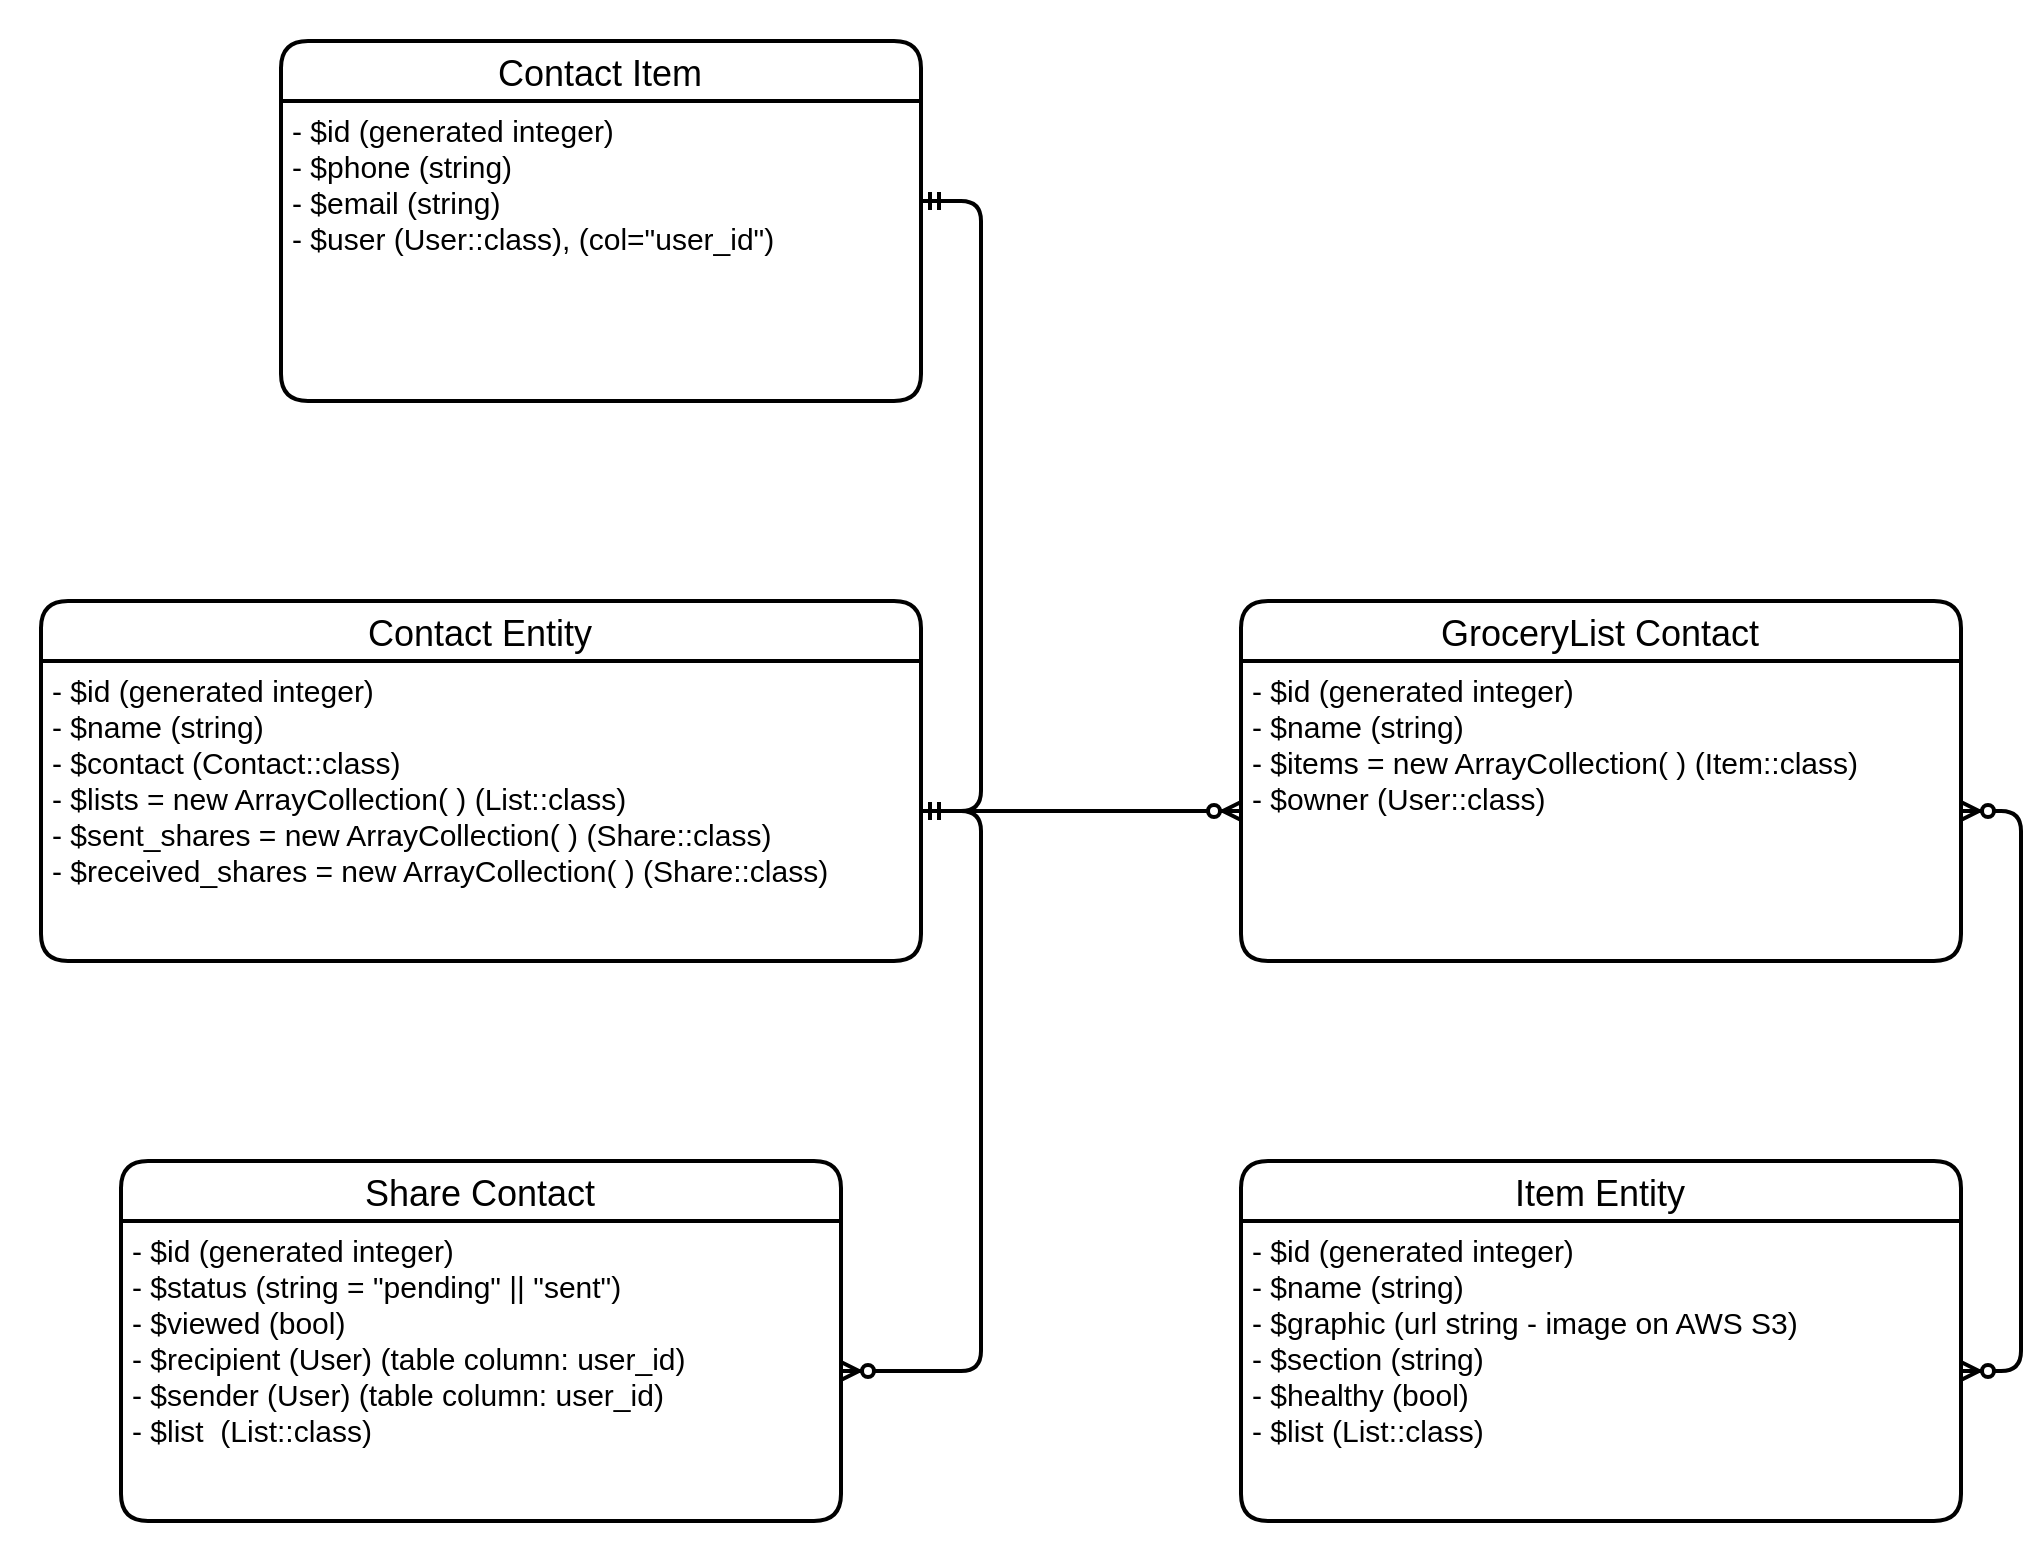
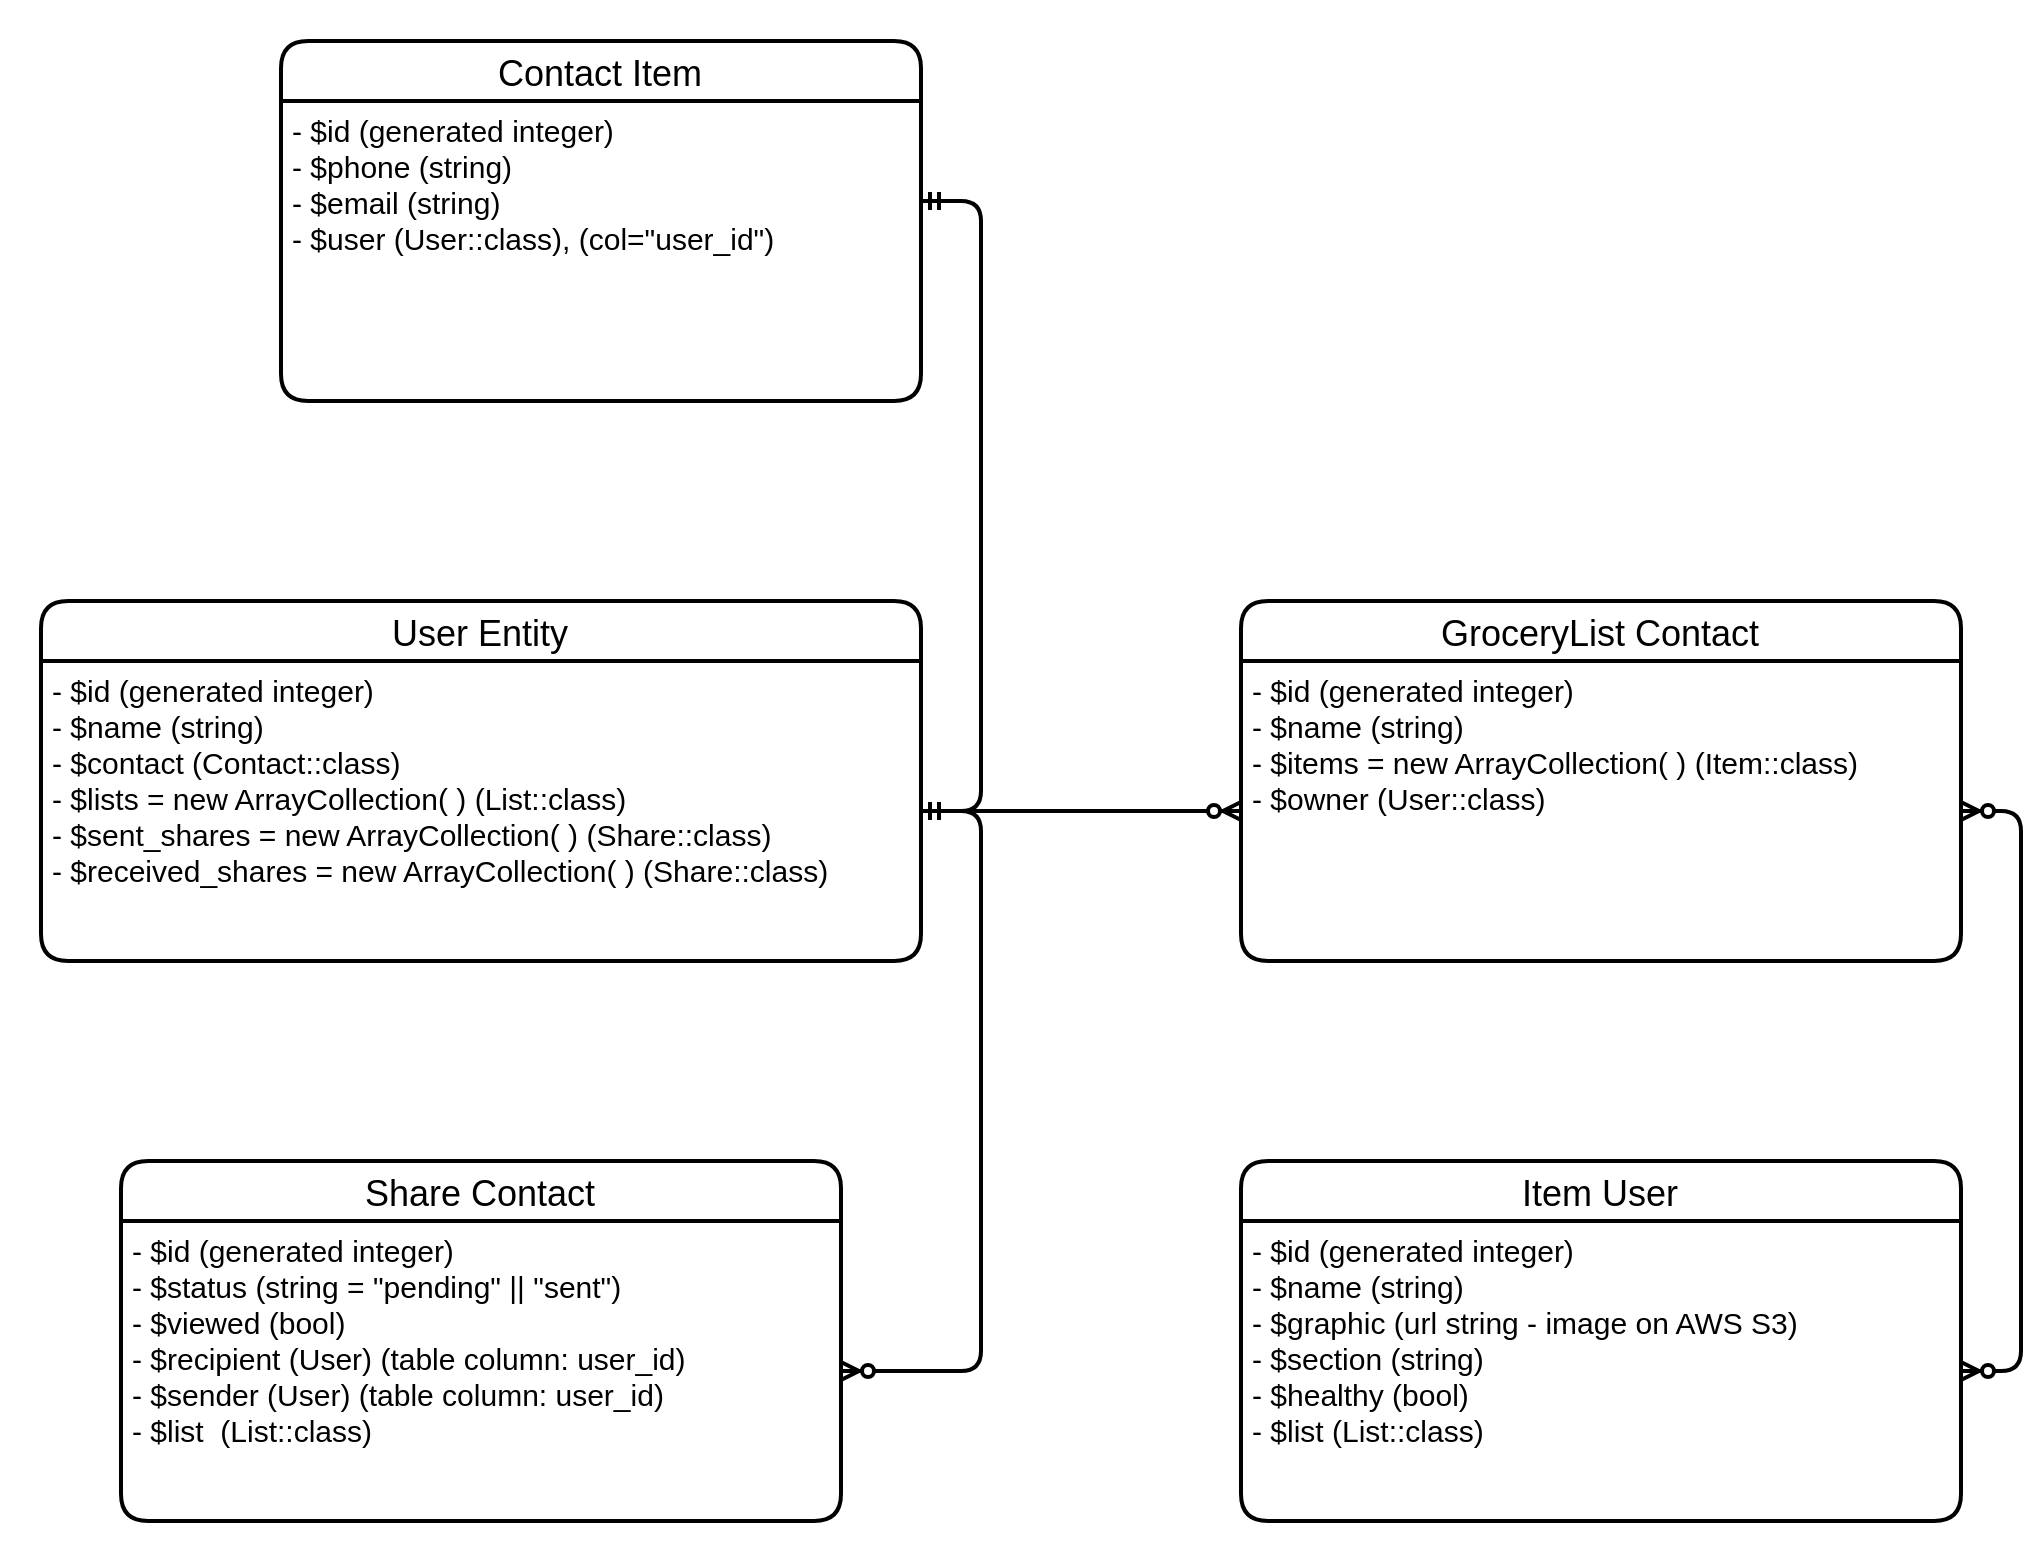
  <mxCell id="0" />
  <mxCell id="1" parent="0" />
- <mxCell id="2" value="Contact Entity" style="swimlane;childLayout=stackLayout;horizontal=1;startSize=30;horizontalStack=0;rounded=1;fontSize=18;fontStyle=0;strokeWidth=2;resizeParent=0;resizeLast=1;shadow=0;dashed=0;align=center;" parent="1" vertex="1"><mxGeometry y="300" width="440" height="180" as="geometry" x="20" /></mxCell>
+ <mxCell id="2" value="User Entity" style="swimlane;childLayout=stackLayout;horizontal=1;startSize=30;horizontalStack=0;rounded=1;fontSize=18;fontStyle=0;strokeWidth=2;resizeParent=0;resizeLast=1;shadow=0;dashed=0;align=center;" parent="1" vertex="1"><mxGeometry y="300" width="440" height="180" as="geometry" x="20" /></mxCell>
  <mxCell id="3" value="- $id (generated integer)&#10;- $name (string)&#10;- $contact (Contact::class)&#10;- $lists = new ArrayCollection( ) (List::class)&#10;- $sent_shares = new ArrayCollection( ) (Share::class)&#10;- $received_shares = new ArrayCollection( ) (Share::class)&#10;&#10;" style="align=left;strokeColor=none;fillColor=none;spacingLeft=4;fontSize=15;verticalAlign=top;resizable=0;rotatable=0;part=1;spacingTop=0;" parent="2" vertex="1"><mxGeometry y="30" width="440" height="150" as="geometry" /></mxCell>
  <mxCell id="4" value="GroceryList Contact" style="swimlane;childLayout=stackLayout;horizontal=1;startSize=30;horizontalStack=0;rounded=1;fontSize=18;fontStyle=0;strokeWidth=2;resizeParent=0;resizeLast=1;shadow=0;dashed=0;align=center;" parent="1" vertex="1"><mxGeometry x="620" y="300" width="360" height="180" as="geometry" /></mxCell>
  <mxCell id="5" value="- $id (generated integer)&#10;- $name (string)&#10;- $items = new ArrayCollection( ) (Item::class)&#10;- $owner (User::class)&#10;" style="align=left;strokeColor=none;fillColor=none;spacingLeft=4;fontSize=15;verticalAlign=top;resizable=0;rotatable=0;part=1;spacingTop=0;" parent="4" vertex="1"><mxGeometry y="30" width="360" height="150" as="geometry" /></mxCell>
  <mxCell id="6" value="" style="edgeStyle=entityRelationEdgeStyle;fontSize=12;html=1;endArrow=ERzeroToMany;startArrow=ERmandOne;strokeWidth=2;exitX=1;exitY=0.5;exitDx=0;exitDy=0;entryX=0;entryY=0.5;entryDx=0;entryDy=0;" parent="1" source="3" target="5" edge="1"><mxGeometry width="100" height="100" relative="1" as="geometry"><mxPoint x="380" y="530" as="sourcePoint" /><mxPoint x="600" y="405" as="targetPoint" /></mxGeometry></mxCell>
- <mxCell id="7" value="Item Entity" style="swimlane;childLayout=stackLayout;horizontal=1;startSize=30;horizontalStack=0;rounded=1;fontSize=18;fontStyle=0;strokeWidth=2;resizeParent=0;resizeLast=1;shadow=0;dashed=0;align=center;" parent="1" vertex="1"><mxGeometry x="620" y="580" width="360" height="180" as="geometry" /></mxCell>
+ <mxCell id="7" value="Item User" style="swimlane;childLayout=stackLayout;horizontal=1;startSize=30;horizontalStack=0;rounded=1;fontSize=18;fontStyle=0;strokeWidth=2;resizeParent=0;resizeLast=1;shadow=0;dashed=0;align=center;" parent="1" vertex="1"><mxGeometry x="620" y="580" width="360" height="180" as="geometry" /></mxCell>
  <mxCell id="8" value="- $id (generated integer)&#10;- $name (string)&#10;- $graphic (url string - image on AWS S3)&#10;- $section (string)&#10;- $healthy (bool)&#10;- $list (List::class)&#10;" style="align=left;strokeColor=none;fillColor=none;spacingLeft=4;fontSize=15;verticalAlign=top;resizable=0;rotatable=0;part=1;spacingTop=0;" parent="7" vertex="1"><mxGeometry y="30" width="360" height="150" as="geometry" /></mxCell>
  <mxCell id="9" value="" style="edgeStyle=entityRelationEdgeStyle;fontSize=12;html=1;endArrow=ERzeroToMany;endFill=1;startArrow=ERzeroToMany;strokeWidth=2;" parent="1" source="8" target="5" edge="1"><mxGeometry width="100" height="100" relative="1" as="geometry"><mxPoint x="740" y="710" as="sourcePoint" /><mxPoint x="840" y="610" as="targetPoint" /></mxGeometry></mxCell>
  <mxCell id="10" value="Share Contact" style="swimlane;childLayout=stackLayout;horizontal=1;startSize=30;horizontalStack=0;rounded=1;fontSize=18;fontStyle=0;strokeWidth=2;resizeParent=0;resizeLast=1;shadow=0;dashed=0;align=center;" parent="1" vertex="1"><mxGeometry x="60" y="580" width="360" height="180" as="geometry" /></mxCell>
  <mxCell id="11" value="- $id (generated integer)&#10;- $status (string = &quot;pending&quot; || &quot;sent&quot;)&#10;- $viewed (bool)&#10;- $recipient (User) (table column: user_id)&#10;- $sender (User) (table column: user_id)&#10;- $list  (List::class)&#10;&#10;" style="align=left;strokeColor=none;fillColor=none;spacingLeft=4;fontSize=15;verticalAlign=top;resizable=0;rotatable=0;part=1;spacingTop=0;" parent="10" vertex="1"><mxGeometry y="30" width="360" height="150" as="geometry" /></mxCell>
  <mxCell id="12" value="" style="edgeStyle=entityRelationEdgeStyle;fontSize=12;html=1;endArrow=ERzeroToMany;startArrow=ERmandOne;strokeWidth=2;" parent="1" source="3" target="11" edge="1"><mxGeometry width="100" height="100" relative="1" as="geometry"><mxPoint x="0" y="350" as="sourcePoint" /><mxPoint x="60" y="670" as="targetPoint" /></mxGeometry></mxCell>
  <mxCell id="13" value="Contact Item" style="swimlane;childLayout=stackLayout;horizontal=1;startSize=30;horizontalStack=0;rounded=1;fontSize=18;fontStyle=0;strokeWidth=2;resizeParent=0;resizeLast=1;shadow=0;dashed=0;align=center;" parent="1" vertex="1"><mxGeometry x="140" y="20" width="320" height="180" as="geometry" /></mxCell>
  <mxCell id="14" value="- $id (generated integer)&#10;- $phone (string)&#10;- $email (string)&#10;- $user (User::class), (col=&quot;user_id&quot;)" style="align=left;strokeColor=none;fillColor=none;spacingLeft=4;fontSize=15;verticalAlign=top;resizable=0;rotatable=0;part=1;spacingTop=0;" parent="13" vertex="1"><mxGeometry y="30" width="320" height="150" as="geometry" /></mxCell>
  <mxCell id="15" value="" style="edgeStyle=entityRelationEdgeStyle;fontSize=12;html=1;endArrow=ERmandOne;startArrow=ERmandOne;entryX=1;entryY=0.333;entryDx=0;entryDy=0;entryPerimeter=0;strokeWidth=2;" edge="1" parent="1" source="3" target="14"><mxGeometry width="100" height="100" relative="1" as="geometry"><mxPoint x="470" y="370" as="sourcePoint" /><mxPoint x="570" y="270" as="targetPoint" /></mxGeometry></mxCell>
